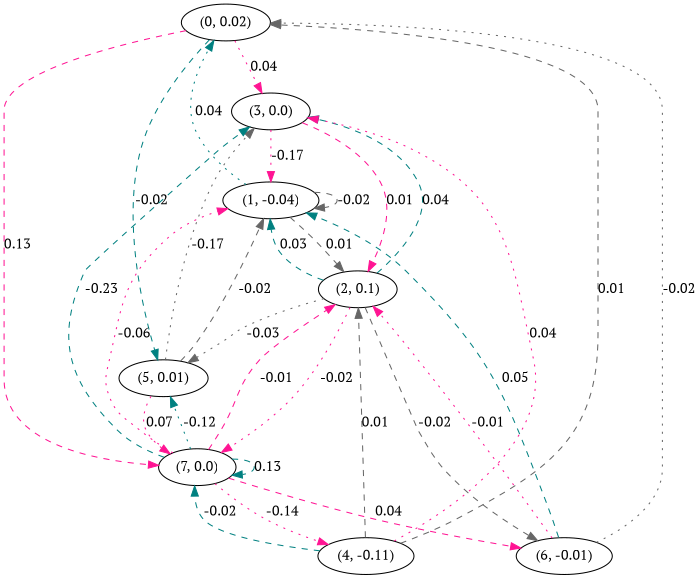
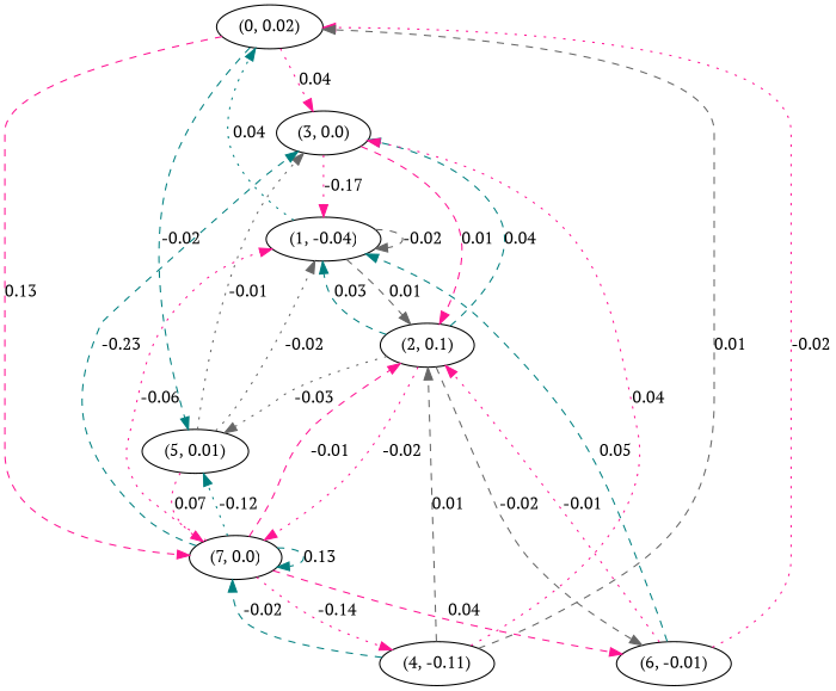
  digraph {
    fontname="PT Serif"
    node [fontname="PT Serif"]
    edge [color=deeppink fontname="PT Serif" style=dashed]
    n1 [label="(0, 0.02)"]
    n2 [label="(3, 0.0)"]
    n3 [label="(5, 0.01)"]
    n4 [label="(7, 0.0)"]
    n5 [label="(1, -0.04)"]
    n6 [label="(2, 0.1)"]
    n7 [label="(6, -0.01)"]
    n8 [label="(4, -0.11)"]
    n1 -> n2 [label=0.04 style=dotted]
    n1 -> n3 [color=teal label=-0.02]
    n1 -> n4 [label=0.13]
    n2 -> n5 [label=-0.17 style=dotted]
    n2 -> n6 [label=0.01]
-   n3 -> n2 [color=gray40 label=-0.17 style=dotted]
+   n3 -> n2 [color=gray40 label=-0.01 style=dotted]
    n3 -> n4 [label=0.07 style=dotted]
-   n3 -> n5 [color=gray40 label=-0.02]
+   n3 -> n5 [color=gray40 label=-0.02 style=dotted]
    n4 -> n2 [color=teal label=-0.23]
    n4 -> n3 [color=teal label=-0.12 style=dotted]
    n4 -> n4 [color=teal label=0.13]
    n4 -> n5 [label=-0.06 style=dotted]
    n4 -> n6 [label=-0.01]
    n4 -> n7 [label=0.04]
    n4 -> n8 [label=-0.14 style=dotted]
    n5 -> n1 [color=teal label=0.04 style=dotted]
    n5 -> n5 [color=gray40 label=-0.02]
    n5 -> n6 [color=gray40 label=0.01]
    n6 -> n2 [color=teal label=0.04]
    n6 -> n3 [color=gray40 label=-0.03 style=dotted]
    n6 -> n4 [label=-0.02 style=dotted]
    n6 -> n5 [color=teal label=0.03]
    n6 -> n7 [color=gray40 label=-0.02]
-   n7 -> n1 [color=gray40 label=-0.02 style=dotted]
+   n7 -> n1 [label=-0.02 style=dotted]
    n7 -> n5 [color=teal label=0.05]
    n7 -> n6 [label=-0.01 style=dotted]
    n8 -> n1 [color=gray40 label=0.01]
    n8 -> n2 [label=0.04 style=dotted]
    n8 -> n4 [color=teal label=-0.02]
    n8 -> n6 [color=gray40 label=0.01]
  }
